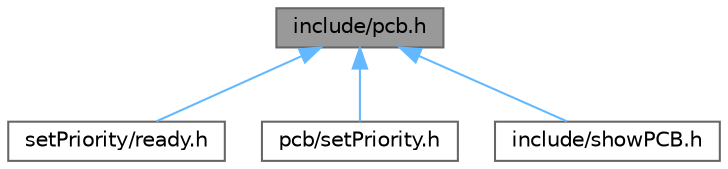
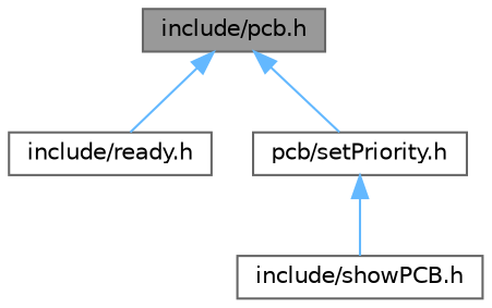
  digraph {
    node [color=grey40 fillcolor=white fontname=Helvetica fontsize=10 shape=box style=filled]
    edge [color=steelblue1 dir=back fontname=Helvetica fontsize=10 labelfontname=Helvetica labelfontsize=10 style=solid]
    n1 [color=gray40 fillcolor=grey60 fontcolor=black height=0.2 label="include/pcb.h" width=0.4]
-   n2 [height=0.2 label="setPriority/ready.h" width=0.4]
+   n2 [height=0.2 label="include/ready.h" width=0.4]
    n3 [height=0.2 label="pcb/setPriority.h" width=0.4]
    n4 [height=0.2 label="include/showPCB.h" width=0.4]
    n1 -> n2
    n1 -> n3
-   n1 -> n4
+   n3 -> n4
  }
